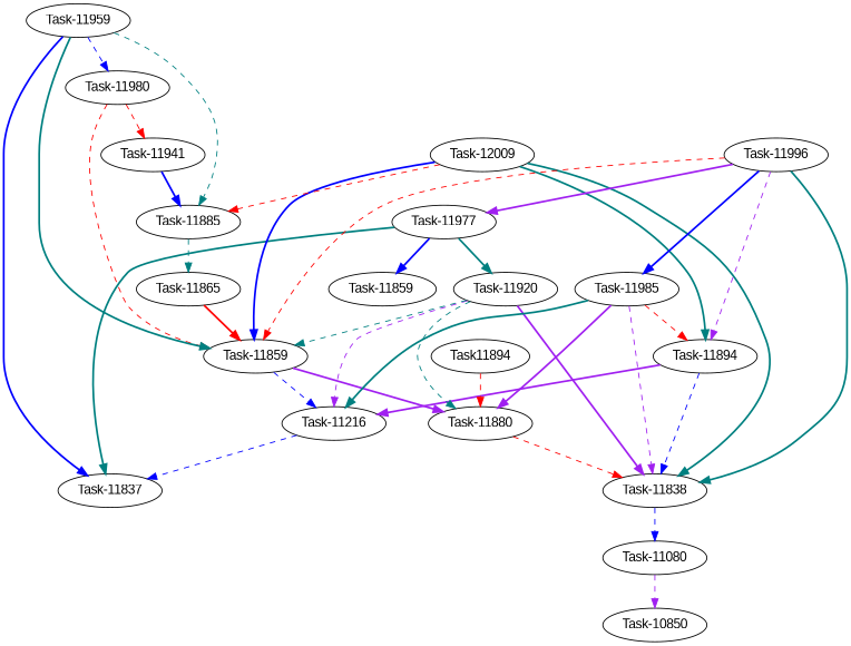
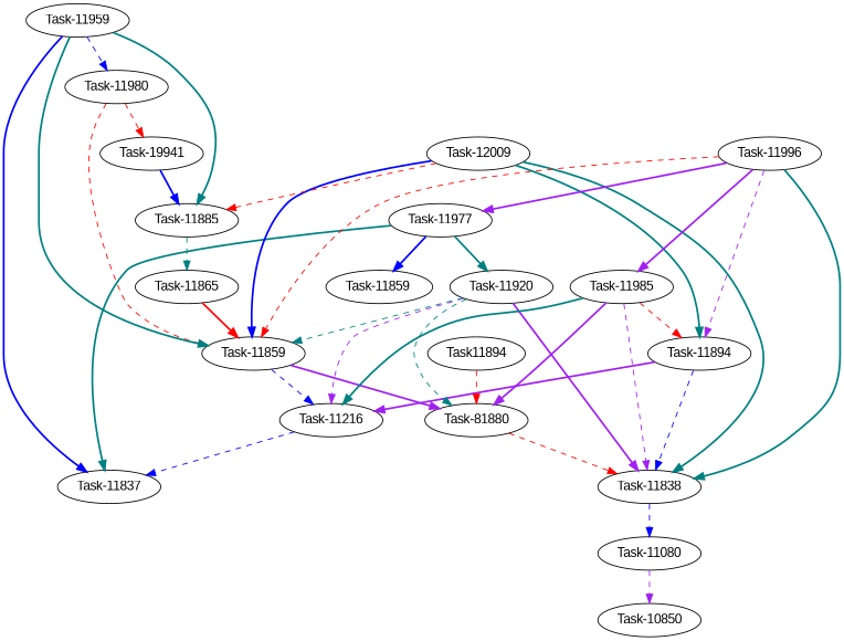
  digraph {
    fontname="Liberation Sans"
    node [fontname="Liberation Sans"]
    edge [color=teal fontname="Liberation Sans" style=dashed]
    "Task-11080"
    "Task-10850"
    "Task-11216"
    "Task-11837"
    "Task-11838"
-   "Task-11880"
+   "Task-11880" [label="Task-81880"]
    "Task-11859"
    "Task-11865"
    "Task-11885"
    "Task-11894"
    Task11894
-   "Task-11941"
+   "Task-11941" [label="Task-19941"]
    "Task-11920"
    "Task-11977"
    "Task-11859 "
    "Task-11985"
    "Task-11980"
    "Task-12009"
    "Task-11996"
    "Task-11959"
    "Task-11080" -> "Task-10850" [color=purple]
    "Task-11216" -> "Task-11837" [color=blue]
    "Task-11838" -> "Task-11080" [color=blue]
    "Task-11880" -> "Task-11838" [color=red]
    "Task-11859" -> "Task-11216" [color=blue]
    "Task-11859" -> "Task-11880" [color=purple style=bold]
    "Task-11865" -> "Task-11859" [color=red style=bold]
    "Task-11885" -> "Task-11865"
    "Task-11894" -> "Task-11216" [color=purple style=bold]
    "Task-11894" -> "Task-11838" [color=blue]
    Task11894 -> "Task-11880" [color=red]
    "Task-11941" -> "Task-11885" [color=blue style=bold]
    "Task-11920" -> "Task-11216" [color=purple]
    "Task-11920" -> "Task-11838" [color=purple style=bold]
    "Task-11920" -> "Task-11880"
    "Task-11920" -> "Task-11859"
    "Task-11977" -> "Task-11837" [style=bold]
    "Task-11977" -> "Task-11920" [style=bold]
    "Task-11977" -> "Task-11859 " [color=blue style=bold]
    "Task-11985" -> "Task-11216" [style=bold]
    "Task-11985" -> "Task-11838" [color=purple]
    "Task-11985" -> "Task-11880" [color=purple style=bold]
    "Task-11985" -> "Task-11894" [color=red]
    "Task-11980" -> "Task-11859" [color=red]
    "Task-11980" -> "Task-11941" [color=red]
    "Task-12009" -> "Task-11838" [style=bold]
    "Task-12009" -> "Task-11859" [color=blue style=bold]
    "Task-12009" -> "Task-11885" [color=red]
    "Task-12009" -> "Task-11894" [style=bold]
    "Task-11996" -> "Task-11838" [style=bold]
    "Task-11996" -> "Task-11859" [color=red]
    "Task-11996" -> "Task-11894" [color=purple]
    "Task-11996" -> "Task-11977" [color=purple style=bold]
-   "Task-11996" -> "Task-11985" [color=blue style=bold]
+   "Task-11996" -> "Task-11985" [color=purple style=bold]
    "Task-11959" -> "Task-11837" [color=blue style=bold]
    "Task-11959" -> "Task-11859" [style=bold]
-   "Task-11959" -> "Task-11885"
+   "Task-11959" -> "Task-11885" [style=bold]
    "Task-11959" -> "Task-11980" [color=blue]
  }
